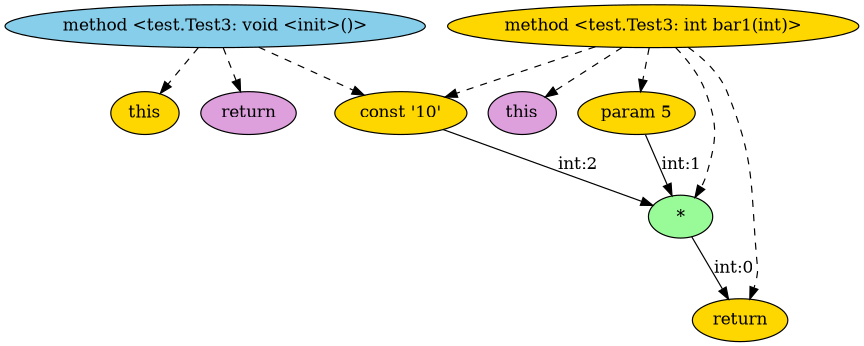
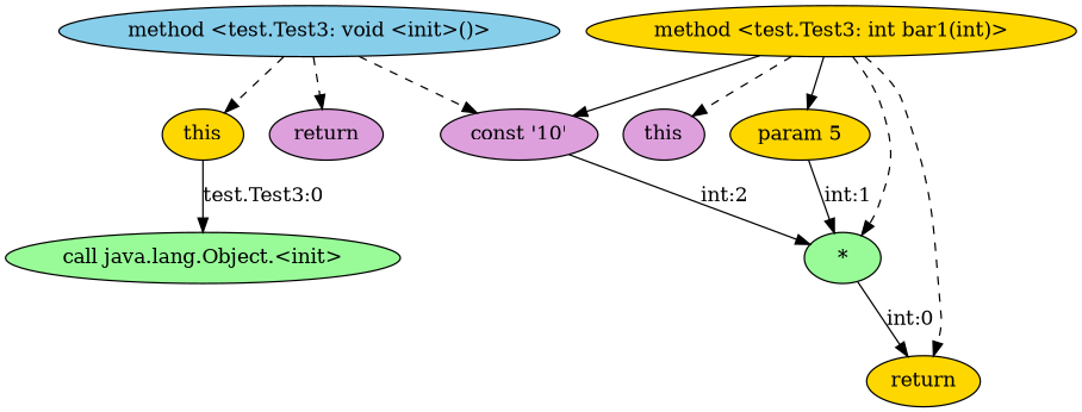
  digraph {
    node [fillcolor=gold style=filled]
    edge [style=dashed]
    n1 [fillcolor=skyblue label="method <test.Test3: void <init>()>"]
    n2 [label=this]
    n3 [fillcolor=plum label=return]
-   n4 [label="const '10'"]
+   n4 [fillcolor=plum label="const '10'"]
+   n5 [fillcolor=palegreen label="call java.lang.Object.<init>"]
    n6 [label="method <test.Test3: int bar1(int)>"]
    n7 [fillcolor=plum label=this]
    n8 [label="param 5"]
    n9 [fillcolor=palegreen label="*"]
    n10 [label=return]
    n1 -> n2
    n1 -> n3
    n1 -> n4
+   n2 -> n5 [label="test.Test3:0" style=""]
    n4 -> n9 [label="int:2" style=""]
-   n6 -> n4
+   n6 -> n4 [style=solid]
    n6 -> n7
-   n6 -> n8
+   n6 -> n8 [style=solid]
    n6 -> n9
    n6 -> n10
    n8 -> n9 [label="int:1" style=""]
    n9 -> n10 [label="int:0" style=""]
  }
